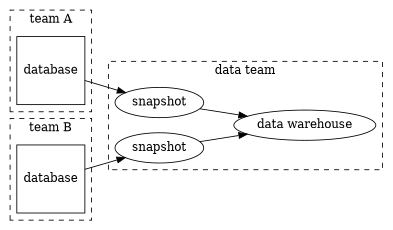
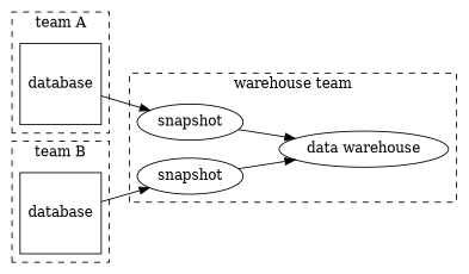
  digraph {
    rankdir=LR
    n1 [label=database shape=square]
    n2 [label=database shape=square]
    n3 [label="data warehouse"]
    n4 [label=snapshot]
    n5 [label=snapshot]
    subgraph cluster_1 {
      label="team A"
      style=dashed
      n1
    }
    subgraph cluster_2 {
      label="team B"
      style=dashed
      n2
    }
    subgraph cluster_3 {
-     label="data team"
+     label="warehouse team"
      style=dashed
      n3
      n4
      n5
    }
    n1 -> n4
    n2 -> n5
    n4 -> n3
    n5 -> n3
  }
